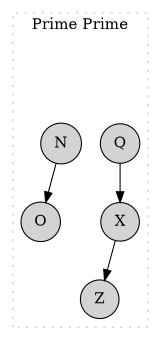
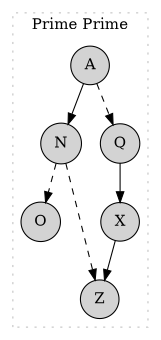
  digraph {
    rankdir=TB
    node [fillcolor=lightgray shape=circle style=filled]
+   A
    N
    O
    Q
    X
    Z
    subgraph cluster_1 {
      color=gray
      label="Prime Prime"
      style=dotted
+     A
      N
      O
      Q
      X
      Z
    }
-   N -> O
+   A -> N
+   A -> Q [style=dashed]
+   N -> O [style=dashed]
+   N -> Z [style=dashed]
    Q -> X
    X -> Z
  }
